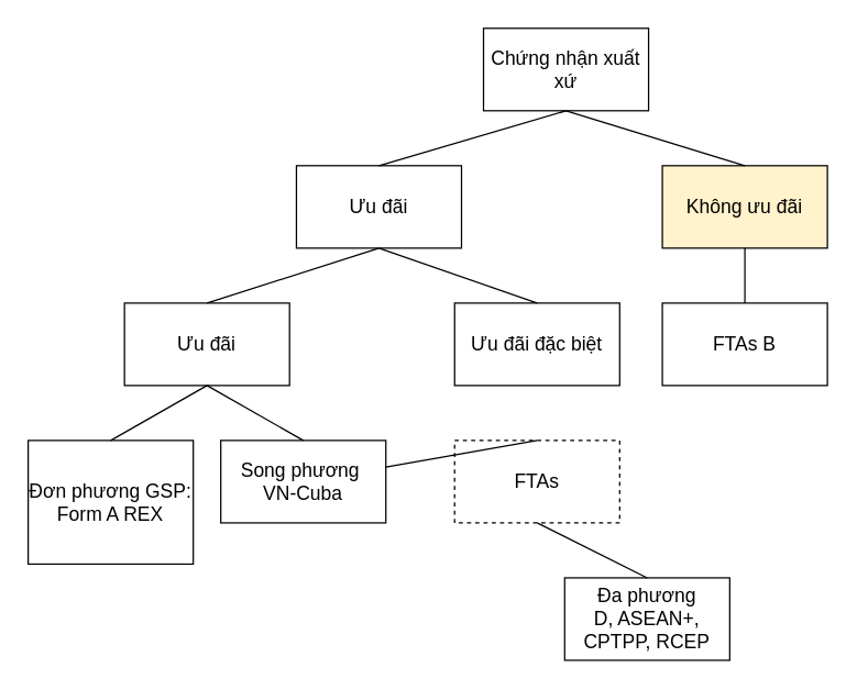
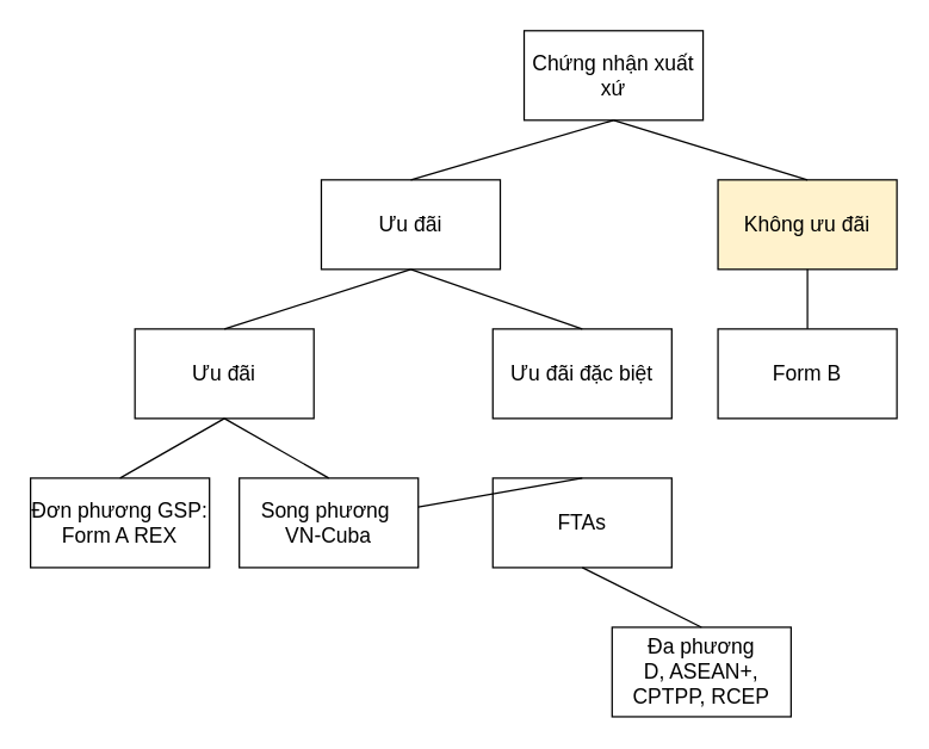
  <mxCell id="0" />
  <mxCell id="1" parent="0" />
  <mxCell id="2" value="Chứng nhận xuất xứ" style="rounded=0;whiteSpace=wrap;html=1;fontSize=14;" vertex="1" parent="1"><mxGeometry x="351" y="20" width="120" height="60" as="geometry" /></mxCell>
  <mxCell id="3" value="Ưu đãi" style="rounded=0;whiteSpace=wrap;html=1;fontSize=14;" vertex="1" parent="1"><mxGeometry x="215" y="120" width="120" height="60" as="geometry" /></mxCell>
  <mxCell id="4" value="Không ưu đãi" style="rounded=0;whiteSpace=wrap;html=1;fontSize=14;fillColor=#fff2cc;" vertex="1" parent="1"><mxGeometry x="481" y="120" width="120" height="60" as="geometry" /></mxCell>
  <mxCell id="5" value="Ưu đãi" style="rounded=0;whiteSpace=wrap;html=1;fontSize=14;" vertex="1" parent="1"><mxGeometry x="90" y="220" width="120" height="60" as="geometry" /></mxCell>
  <mxCell id="6" value="Ưu đãi đặc biệt" style="rounded=0;whiteSpace=wrap;html=1;fontSize=14;" vertex="1" parent="1"><mxGeometry x="330" y="220" width="120" height="60" as="geometry" /></mxCell>
- <mxCell id="7" value="Đơn phương GSP: Form A REX" style="rounded=0;whiteSpace=wrap;html=1;fontSize=14;" vertex="1" parent="1"><mxGeometry x="20" y="320" width="120" height="90" as="geometry" /></mxCell>
+ <mxCell id="7" value="Đơn phương GSP: Form A REX" style="rounded=0;whiteSpace=wrap;html=1;fontSize=14;" vertex="1" parent="1"><mxGeometry x="20" y="320" width="120" height="60" as="geometry" /></mxCell>
  <mxCell id="8" value="Song phương&amp;nbsp;&lt;div&gt;VN-Cuba&lt;/div&gt;" style="rounded=0;whiteSpace=wrap;html=1;fontSize=14;" vertex="1" parent="1"><mxGeometry x="160" y="320" width="120" height="60" as="geometry" /></mxCell>
- <mxCell id="9" value="FTAs" style="rounded=0;whiteSpace=wrap;html=1;fontSize=14;dashed=1;" vertex="1" parent="1"><mxGeometry x="330" y="320" width="120" height="60" as="geometry" /></mxCell>
- <mxCell id="10" value="FTAs B" style="rounded=0;whiteSpace=wrap;html=1;fontSize=14;" vertex="1" parent="1"><mxGeometry x="481" y="220" width="120" height="60" as="geometry" /></mxCell>
+ <mxCell id="9" value="FTAs" style="rounded=0;whiteSpace=wrap;html=1;fontSize=14;" vertex="1" parent="1"><mxGeometry x="330" y="320" width="120" height="60" as="geometry" /></mxCell>
+ <mxCell id="10" value="Form B" style="rounded=0;whiteSpace=wrap;html=1;fontSize=14;" vertex="1" parent="1"><mxGeometry x="481" y="220" width="120" height="60" as="geometry" /></mxCell>
  <mxCell id="11" value="Đa phương&lt;div style=&quot;font-size: 14px;&quot;&gt;D, ASEAN+, CPTPP, RCEP&lt;/div&gt;" style="rounded=0;whiteSpace=wrap;html=1;fontSize=14;" vertex="1" parent="1"><mxGeometry x="410" y="420" width="120" height="60" as="geometry" /></mxCell>
  <mxCell id="12" value="" style="endArrow=none;html=1;rounded=0;entryX=0.5;entryY=1;entryDx=0;entryDy=0;exitX=0.5;exitY=0;exitDx=0;exitDy=0;" edge="1" parent="1" source="3" target="2"><mxGeometry width="50" height="50" relative="1" as="geometry"><mxPoint x="411" y="300" as="sourcePoint" /><mxPoint x="461" y="250" as="targetPoint" /></mxGeometry></mxCell>
  <mxCell id="13" value="" style="endArrow=none;html=1;rounded=0;exitX=0.5;exitY=0;exitDx=0;exitDy=0;entryX=0.5;entryY=1;entryDx=0;entryDy=0;" edge="1" parent="1" source="4" target="2"><mxGeometry width="50" height="50" relative="1" as="geometry"><mxPoint x="311" y="150" as="sourcePoint" /><mxPoint x="411" y="110" as="targetPoint" /></mxGeometry></mxCell>
  <mxCell id="14" value="" style="endArrow=none;html=1;rounded=0;entryX=0.5;entryY=1;entryDx=0;entryDy=0;exitX=0.5;exitY=0;exitDx=0;exitDy=0;" edge="1" parent="1" source="5" target="3"><mxGeometry width="50" height="50" relative="1" as="geometry"><mxPoint x="385" y="300" as="sourcePoint" /><mxPoint x="435" y="250" as="targetPoint" /></mxGeometry></mxCell>
  <mxCell id="15" value="" style="endArrow=none;html=1;rounded=0;entryX=0.5;entryY=1;entryDx=0;entryDy=0;exitX=0.5;exitY=0;exitDx=0;exitDy=0;" edge="1" parent="1" source="6" target="3"><mxGeometry width="50" height="50" relative="1" as="geometry"><mxPoint x="385" y="300" as="sourcePoint" /><mxPoint x="435" y="250" as="targetPoint" /></mxGeometry></mxCell>
  <mxCell id="16" value="" style="endArrow=none;html=1;rounded=0;entryX=0.5;entryY=1;entryDx=0;entryDy=0;exitX=0.5;exitY=0;exitDx=0;exitDy=0;" edge="1" parent="1" source="10" target="4"><mxGeometry width="50" height="50" relative="1" as="geometry"><mxPoint x="441" y="300" as="sourcePoint" /><mxPoint x="491" y="250" as="targetPoint" /></mxGeometry></mxCell>
  <mxCell id="17" value="" style="endArrow=none;html=1;rounded=0;entryX=0.5;entryY=1;entryDx=0;entryDy=0;exitX=0.5;exitY=0;exitDx=0;exitDy=0;" edge="1" parent="1" source="7" target="5"><mxGeometry width="50" height="50" relative="1" as="geometry"><mxPoint x="390" y="290" as="sourcePoint" /><mxPoint x="440" y="240" as="targetPoint" /></mxGeometry></mxCell>
  <mxCell id="18" value="" style="endArrow=none;html=1;rounded=0;entryX=0.5;entryY=1;entryDx=0;entryDy=0;exitX=0.5;exitY=0;exitDx=0;exitDy=0;" edge="1" parent="1" source="8" target="5"><mxGeometry width="50" height="50" relative="1" as="geometry"><mxPoint x="390" y="290" as="sourcePoint" /><mxPoint x="440" y="240" as="targetPoint" /></mxGeometry></mxCell>
  <mxCell id="19" value="" style="endArrow=none;html=1;rounded=0;exitX=0.5;exitY=0;exitDx=0;exitDy=0;" edge="1" parent="1" source="9" target="8"><mxGeometry width="50" height="50" relative="1" as="geometry"><mxPoint x="240" y="290" as="sourcePoint" /><mxPoint x="290" y="240" as="targetPoint" /></mxGeometry></mxCell>
  <mxCell id="20" value="" style="endArrow=none;html=1;rounded=0;entryX=0.5;entryY=1;entryDx=0;entryDy=0;exitX=0.5;exitY=0;exitDx=0;exitDy=0;" edge="1" parent="1" source="11" target="9"><mxGeometry width="50" height="50" relative="1" as="geometry"><mxPoint x="240" y="400" as="sourcePoint" /><mxPoint x="290" y="350" as="targetPoint" /></mxGeometry></mxCell>
